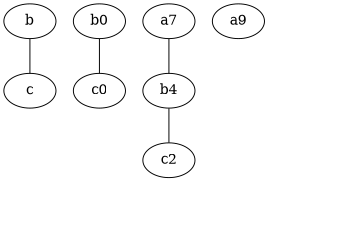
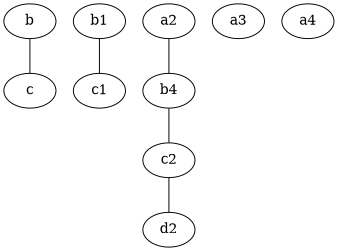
  graph {
    b
    c
-   b1 [label=b0]
-   c1 [label=c0]
+   b1
+   c1
    n5 [label=b4]
-   a2 [label=a7]
+   a2
    c2
-   a3 [label=a9]
+   d2
+   a3
+   a4
    b -- c
    b1 -- c1
    n5 -- c2
    a2 -- n5
+   c2 -- d2
  }
